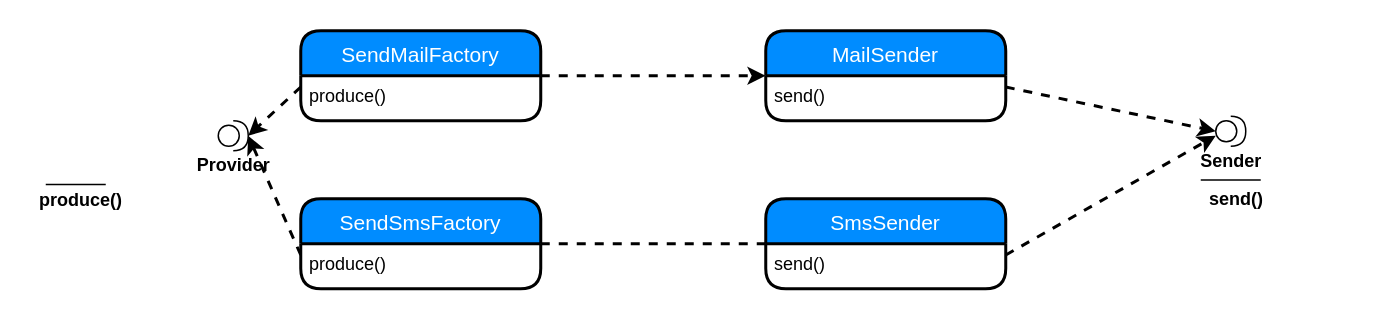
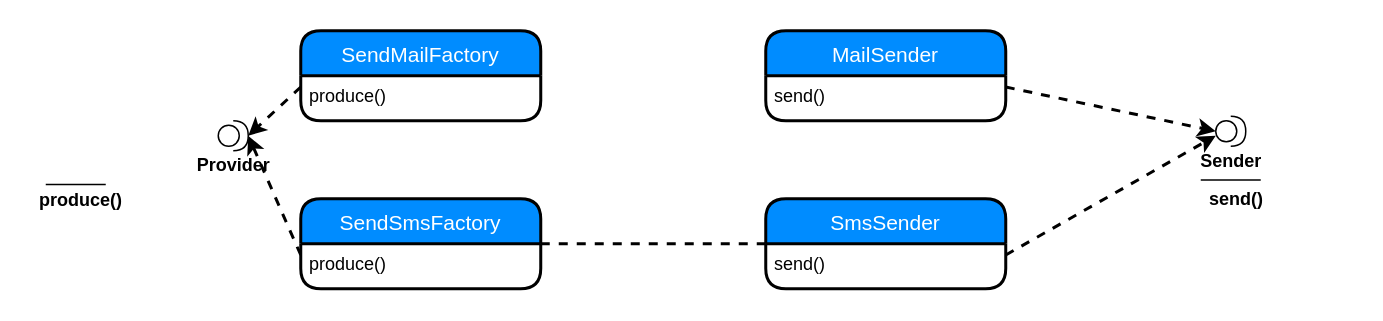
  <mxCell id="0" />
  <mxCell id="1" parent="0" />
  <mxCell id="2" value="Provider" style="shape=providedRequiredInterface;html=1;verticalLabelPosition=bottom;fontStyle=1" parent="1" vertex="1"><mxGeometry x="145" y="80" width="20" height="20" as="geometry" /></mxCell>
  <mxCell id="3" value="" style="line;strokeWidth=1;fillColor=none;align=left;verticalAlign=middle;spacingTop=-1;spacingLeft=3;spacingRight=3;rotatable=0;labelPosition=right;points=[];portConstraint=eastwest;fontStyle=1" parent="1" vertex="1"><mxGeometry x="30" y="118.5" width="40" height="8" as="geometry" /></mxCell>
  <mxCell id="4" value="produce()" style="text;strokeColor=none;fillColor=none;align=left;verticalAlign=top;spacingLeft=4;spacingRight=4;overflow=hidden;rotatable=0;points=[[0,0.5],[1,0.5]];portConstraint=eastwest;fontStyle=1" parent="1" vertex="1"><mxGeometry x="20" y="119" width="100" height="26" as="geometry" /></mxCell>
- <mxCell id="5" style="edgeStyle=none;rounded=0;orthogonalLoop=1;jettySize=auto;html=1;exitX=1;exitY=0.5;exitDx=0;exitDy=0;entryX=0;entryY=0.5;entryDx=0;entryDy=0;dashed=1;fontStyle=1;strokeWidth=2;" parent="1" source="6" target="11" edge="1"><mxGeometry relative="1" as="geometry" /></mxCell>
  <mxCell id="6" value="SendMailFactory" style="swimlane;childLayout=stackLayout;horizontal=1;startSize=30;horizontalStack=0;fillColor=#008cff;fontColor=#FFFFFF;rounded=1;fontSize=14;fontStyle=0;strokeWidth=2;resizeParent=0;resizeLast=1;shadow=0;dashed=0;align=center;" parent="1" vertex="1"><mxGeometry x="200" y="20" width="160" height="60" as="geometry" /></mxCell>
  <mxCell id="7" value="produce()" style="align=left;strokeColor=none;fillColor=none;spacingLeft=4;fontSize=12;verticalAlign=top;resizable=0;rotatable=0;part=1;" parent="6" vertex="1"><mxGeometry y="30" width="160" height="30" as="geometry" /></mxCell>
  <mxCell id="8" style="edgeStyle=none;rounded=0;orthogonalLoop=1;jettySize=auto;html=1;exitX=1;exitY=0.5;exitDx=0;exitDy=0;entryX=0;entryY=0.5;entryDx=0;entryDy=0;dashed=1;strokeWidth=2;endArrow=none;" parent="1" source="9" target="13" edge="1"><mxGeometry relative="1" as="geometry" /></mxCell>
  <mxCell id="9" value="SendSmsFactory" style="swimlane;childLayout=stackLayout;horizontal=1;startSize=30;horizontalStack=0;fillColor=#008cff;fontColor=#FFFFFF;rounded=1;fontSize=14;fontStyle=0;strokeWidth=2;resizeParent=0;resizeLast=1;shadow=0;dashed=0;align=center;" parent="1" vertex="1"><mxGeometry x="200" y="132" width="160" height="60" as="geometry" /></mxCell>
  <mxCell id="10" value="produce()" style="align=left;strokeColor=none;fillColor=none;spacingLeft=4;fontSize=12;verticalAlign=top;resizable=0;rotatable=0;part=1;" parent="9" vertex="1"><mxGeometry y="30" width="160" height="30" as="geometry" /></mxCell>
  <mxCell id="11" value="MailSender" style="swimlane;childLayout=stackLayout;horizontal=1;startSize=30;horizontalStack=0;fillColor=#008cff;fontColor=#FFFFFF;rounded=1;fontSize=14;fontStyle=0;strokeWidth=2;resizeParent=0;resizeLast=1;shadow=0;dashed=0;align=center;" parent="1" vertex="1"><mxGeometry x="510" y="20" width="160" height="60" as="geometry" /></mxCell>
  <mxCell id="12" value="send()" style="align=left;strokeColor=none;fillColor=none;spacingLeft=4;fontSize=12;verticalAlign=top;resizable=0;rotatable=0;part=1;" parent="11" vertex="1"><mxGeometry y="30" width="160" height="30" as="geometry" /></mxCell>
  <mxCell id="13" value="SmsSender" style="swimlane;childLayout=stackLayout;horizontal=1;startSize=30;horizontalStack=0;fillColor=#008cff;fontColor=#FFFFFF;rounded=1;fontSize=14;fontStyle=0;strokeWidth=2;resizeParent=0;resizeLast=1;shadow=0;dashed=0;align=center;" parent="1" vertex="1"><mxGeometry x="510" y="132" width="160" height="60" as="geometry" /></mxCell>
  <mxCell id="14" value="send()" style="align=left;strokeColor=none;fillColor=none;spacingLeft=4;fontSize=12;verticalAlign=top;resizable=0;rotatable=0;part=1;" parent="13" vertex="1"><mxGeometry y="30" width="160" height="30" as="geometry" /></mxCell>
  <mxCell id="15" value="Sender" style="shape=providedRequiredInterface;html=1;verticalLabelPosition=bottom;fontStyle=1" parent="1" vertex="1"><mxGeometry x="810" y="77" width="20" height="20" as="geometry" /></mxCell>
  <mxCell id="16" value="" style="line;strokeWidth=1;fillColor=none;align=left;verticalAlign=middle;spacingTop=-1;spacingLeft=3;spacingRight=3;rotatable=0;labelPosition=right;points=[];portConstraint=eastwest;fontStyle=1" parent="1" vertex="1"><mxGeometry x="800" y="115.5" width="40" height="8" as="geometry" /></mxCell>
  <mxCell id="17" value="send()" style="text;strokeColor=none;fillColor=none;align=left;verticalAlign=top;spacingLeft=4;spacingRight=4;overflow=hidden;rotatable=0;points=[[0,0.5],[1,0.5]];portConstraint=eastwest;fontStyle=1" parent="1" vertex="1"><mxGeometry x="800" y="118.5" width="100" height="26" as="geometry" /></mxCell>
  <mxCell id="18" style="rounded=0;orthogonalLoop=1;jettySize=auto;html=1;exitX=0;exitY=0.25;exitDx=0;exitDy=0;entryX=1;entryY=0.5;entryDx=0;entryDy=0;entryPerimeter=0;dashed=1;strokeWidth=2;" parent="1" source="7" target="2" edge="1"><mxGeometry relative="1" as="geometry" /></mxCell>
  <mxCell id="19" style="edgeStyle=none;rounded=0;orthogonalLoop=1;jettySize=auto;html=1;exitX=0;exitY=0.25;exitDx=0;exitDy=0;entryX=1;entryY=0.5;entryDx=0;entryDy=0;entryPerimeter=0;dashed=1;strokeWidth=2;" parent="1" source="10" target="2" edge="1"><mxGeometry relative="1" as="geometry" /></mxCell>
  <mxCell id="20" style="edgeStyle=none;rounded=0;orthogonalLoop=1;jettySize=auto;html=1;exitX=1;exitY=0.25;exitDx=0;exitDy=0;entryX=0;entryY=0.5;entryDx=0;entryDy=0;entryPerimeter=0;dashed=1;strokeWidth=2;" parent="1" source="12" target="15" edge="1"><mxGeometry relative="1" as="geometry" /></mxCell>
  <mxCell id="21" style="edgeStyle=none;rounded=0;orthogonalLoop=1;jettySize=auto;html=1;exitX=1;exitY=0.25;exitDx=0;exitDy=0;dashed=1;strokeWidth=2;" parent="1" source="14" edge="1"><mxGeometry relative="1" as="geometry"><mxPoint x="810" y="90" as="targetPoint" /></mxGeometry></mxCell>
